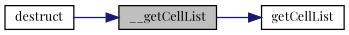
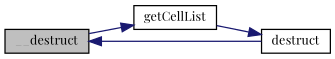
  digraph {
    fontname="Playfair Display"
    rankdir=LR
    node [color=black fillcolor=white fontname="Playfair Display" fontsize=10 shape=record style=filled]
    edge [color=midnightblue fontname="Playfair Display" fontsize=10 labelfontname=Helvetica labelfontsize=10 style=solid]
-   n1 [fillcolor=grey75 fontcolor=black height=0.2 label=__getCellList width=0.4]
+   n1 [fillcolor=grey75 fontcolor=black height=0.2 label=__destruct width=0.4]
    n2 [height=0.2 label=getCellList width=0.4]
    n3 [height=0.2 label=destruct width=0.4]
    n1 -> n2
+   n2 -> n3
    n3 -> n1
  }
